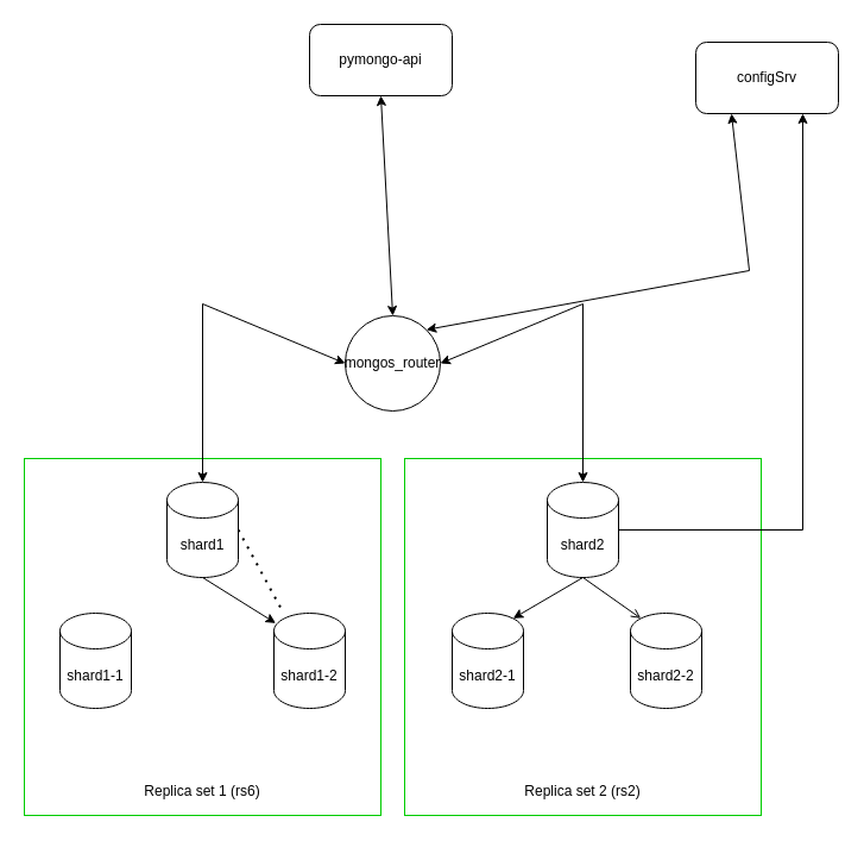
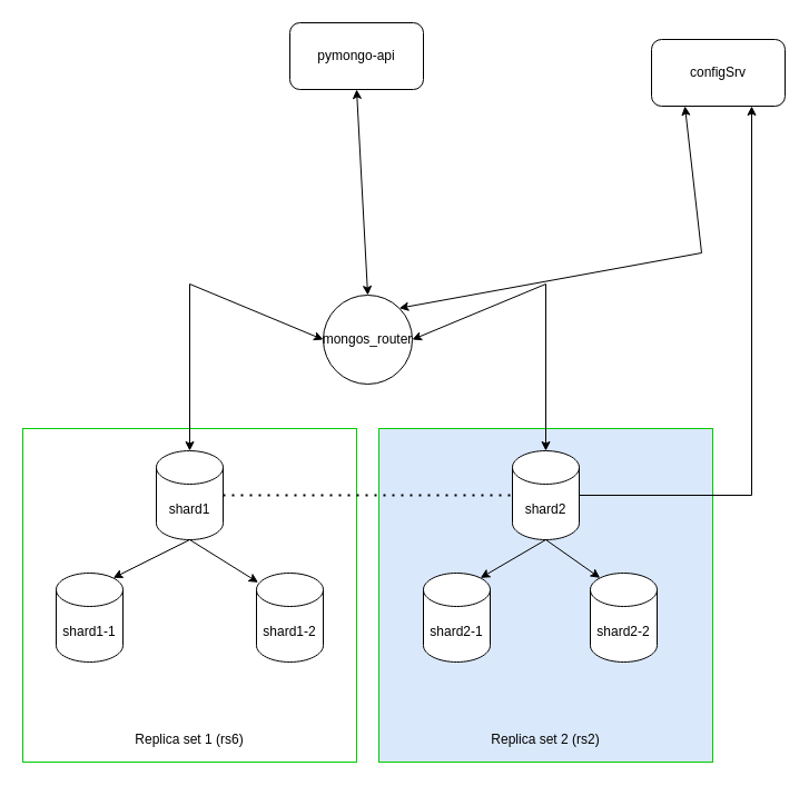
  <mxCell id="0" />
  <mxCell id="1" parent="0" />
- <mxCell id="2" value="&lt;div&gt;&lt;br&gt;&lt;/div&gt;&lt;div&gt;&lt;br&gt;&lt;/div&gt;&lt;div&gt;&lt;br&gt;&lt;/div&gt;&lt;div&gt;&lt;br&gt;&lt;/div&gt;&lt;div&gt;&lt;br&gt;&lt;/div&gt;&lt;div&gt;&lt;br&gt;&lt;/div&gt;&lt;div&gt;&lt;br&gt;&lt;/div&gt;&lt;div&gt;&lt;br&gt;&lt;/div&gt;&lt;div&gt;&lt;br&gt;&lt;/div&gt;&lt;div&gt;&lt;br&gt;&lt;/div&gt;&lt;div&gt;&lt;br&gt;&lt;/div&gt;&lt;div&gt;&lt;br&gt;&lt;/div&gt;&lt;div&gt;&lt;br&gt;&lt;/div&gt;&lt;div&gt;&lt;br&gt;&lt;/div&gt;&lt;div&gt;&lt;br&gt;&lt;/div&gt;&lt;div&gt;&lt;br&gt;&lt;/div&gt;&lt;div&gt;&lt;br&gt;&lt;/div&gt;&lt;div&gt;&lt;br&gt;&lt;/div&gt;&lt;div&gt;Replica set 2 (rs2)&lt;/div&gt;" style="whiteSpace=wrap;html=1;aspect=fixed;strokeColor=#00CC00;" parent="1" vertex="1"><mxGeometry x="340" y="385" width="300" height="300" as="geometry" /></mxCell>
+ <mxCell id="2" value="&lt;div&gt;&lt;br&gt;&lt;/div&gt;&lt;div&gt;&lt;br&gt;&lt;/div&gt;&lt;div&gt;&lt;br&gt;&lt;/div&gt;&lt;div&gt;&lt;br&gt;&lt;/div&gt;&lt;div&gt;&lt;br&gt;&lt;/div&gt;&lt;div&gt;&lt;br&gt;&lt;/div&gt;&lt;div&gt;&lt;br&gt;&lt;/div&gt;&lt;div&gt;&lt;br&gt;&lt;/div&gt;&lt;div&gt;&lt;br&gt;&lt;/div&gt;&lt;div&gt;&lt;br&gt;&lt;/div&gt;&lt;div&gt;&lt;br&gt;&lt;/div&gt;&lt;div&gt;&lt;br&gt;&lt;/div&gt;&lt;div&gt;&lt;br&gt;&lt;/div&gt;&lt;div&gt;&lt;br&gt;&lt;/div&gt;&lt;div&gt;&lt;br&gt;&lt;/div&gt;&lt;div&gt;&lt;br&gt;&lt;/div&gt;&lt;div&gt;&lt;br&gt;&lt;/div&gt;&lt;div&gt;&lt;br&gt;&lt;/div&gt;&lt;div&gt;Replica set 2 (rs2)&lt;/div&gt;" style="whiteSpace=wrap;html=1;aspect=fixed;strokeColor=#00CC00;fillColor=#dae8fc;" parent="1" vertex="1"><mxGeometry x="340" y="385" width="300" height="300" as="geometry" /></mxCell>
  <mxCell id="3" value="&lt;div&gt;&lt;br&gt;&lt;/div&gt;&lt;div&gt;&lt;br&gt;&lt;/div&gt;&lt;div&gt;&lt;br&gt;&lt;/div&gt;&lt;div&gt;&lt;br&gt;&lt;/div&gt;&lt;div&gt;&lt;br&gt;&lt;/div&gt;&lt;div&gt;&lt;br&gt;&lt;/div&gt;&lt;div&gt;&lt;br&gt;&lt;/div&gt;&lt;div&gt;&lt;br&gt;&lt;/div&gt;&lt;div&gt;&lt;br&gt;&lt;/div&gt;&lt;div&gt;&lt;br&gt;&lt;/div&gt;&lt;div&gt;&lt;br&gt;&lt;/div&gt;&lt;div&gt;&lt;br&gt;&lt;/div&gt;&lt;div&gt;&lt;br&gt;&lt;/div&gt;&lt;div&gt;&lt;br&gt;&lt;/div&gt;&lt;div&gt;&lt;br&gt;&lt;/div&gt;&lt;div&gt;&lt;br&gt;&lt;/div&gt;&lt;div&gt;&lt;br&gt;&lt;/div&gt;&lt;div&gt;&lt;br&gt;&lt;/div&gt;&lt;div&gt;Replica set 1 (rs6)&lt;/div&gt;" style="whiteSpace=wrap;html=1;aspect=fixed;strokeColor=#00CC00;" parent="1" vertex="1"><mxGeometry x="20" y="385" width="300" height="300" as="geometry" /></mxCell>
  <mxCell id="4" value="shard1" style="shape=cylinder3;whiteSpace=wrap;html=1;boundedLbl=1;backgroundOutline=1;size=15;" parent="1" vertex="1"><mxGeometry x="140" y="405" width="60" height="80" as="geometry" /></mxCell>
  <mxCell id="5" value="pymongo-api" style="rounded=1;whiteSpace=wrap;html=1;" parent="1" vertex="1"><mxGeometry x="260" y="20" width="120" height="60" as="geometry" /></mxCell>
  <mxCell id="6" value="configSrv" style="rounded=1;whiteSpace=wrap;html=1;" parent="1" vertex="1"><mxGeometry x="585" y="35" width="120" height="60" as="geometry" /></mxCell>
  <mxCell id="7" value="mongos_router" style="ellipse;whiteSpace=wrap;html=1;aspect=fixed;" parent="1" vertex="1"><mxGeometry x="290" y="265" width="80" height="80" as="geometry" /></mxCell>
  <mxCell id="8" style="edgeStyle=orthogonalEdgeStyle;rounded=0;orthogonalLoop=1;jettySize=auto;html=1;exitX=1;exitY=0.5;exitDx=0;exitDy=0;exitPerimeter=0;entryX=0.75;entryY=1;entryDx=0;entryDy=0;" parent="1" source="9" target="6" edge="1"><mxGeometry relative="1" as="geometry" /></mxCell>
  <mxCell id="9" value="shard2" style="shape=cylinder3;whiteSpace=wrap;html=1;boundedLbl=1;backgroundOutline=1;size=15;" parent="1" vertex="1"><mxGeometry x="460" y="405" width="60" height="80" as="geometry" /></mxCell>
- <mxCell id="10" value="" style="endArrow=none;dashed=1;html=1;dashPattern=1 3;strokeWidth=2;rounded=0;exitX=1;exitY=0.5;exitDx=0;exitDy=0;exitPerimeter=0;" parent="1" source="4" target="16" edge="1"><mxGeometry width="50" height="50" relative="1" as="geometry"><mxPoint x="240" y="345" as="sourcePoint" /><mxPoint x="450" y="445" as="targetPoint" /></mxGeometry></mxCell>
+ <mxCell id="10" value="" style="endArrow=none;dashed=1;html=1;dashPattern=1 3;strokeWidth=2;rounded=0;exitX=1;exitY=0.5;exitDx=0;exitDy=0;exitPerimeter=0;entryX=0;entryY=0.5;entryDx=0;entryDy=0;entryPerimeter=0;" parent="1" source="4" target="9" edge="1"><mxGeometry width="50" height="50" relative="1" as="geometry"><mxPoint x="240" y="345" as="sourcePoint" /><mxPoint x="450" y="445" as="targetPoint" /></mxGeometry></mxCell>
  <mxCell id="11" value="" style="endArrow=classic;startArrow=classic;html=1;rounded=0;entryX=0.25;entryY=1;entryDx=0;entryDy=0;exitX=1;exitY=0;exitDx=0;exitDy=0;" parent="1" source="7" target="6" edge="1"><mxGeometry width="50" height="50" relative="1" as="geometry"><mxPoint x="290" y="315" as="sourcePoint" /><mxPoint x="340" y="265" as="targetPoint" /><Array as="points"><mxPoint x="630" y="227" /></Array></mxGeometry></mxCell>
  <mxCell id="12" value="" style="endArrow=classic;startArrow=classic;html=1;rounded=0;exitX=0.5;exitY=1;exitDx=0;exitDy=0;entryX=0.5;entryY=0;entryDx=0;entryDy=0;" parent="1" source="5" target="7" edge="1"><mxGeometry width="50" height="50" relative="1" as="geometry"><mxPoint x="290" y="315" as="sourcePoint" /><mxPoint x="340" y="265" as="targetPoint" /></mxGeometry></mxCell>
  <mxCell id="13" value="" style="endArrow=classic;startArrow=classic;html=1;rounded=0;exitX=0.5;exitY=0;exitDx=0;exitDy=0;exitPerimeter=0;entryX=0;entryY=0.5;entryDx=0;entryDy=0;" parent="1" source="4" target="7" edge="1"><mxGeometry width="50" height="50" relative="1" as="geometry"><mxPoint x="290" y="315" as="sourcePoint" /><mxPoint x="340" y="265" as="targetPoint" /><Array as="points"><mxPoint x="170" y="255" /></Array></mxGeometry></mxCell>
  <mxCell id="14" value="" style="endArrow=classic;startArrow=classic;html=1;rounded=0;entryX=1;entryY=0.5;entryDx=0;entryDy=0;exitX=0.5;exitY=0;exitDx=0;exitDy=0;exitPerimeter=0;" parent="1" source="9" target="7" edge="1"><mxGeometry width="50" height="50" relative="1" as="geometry"><mxPoint x="390" y="385" as="sourcePoint" /><mxPoint x="440" y="335" as="targetPoint" /><Array as="points"><mxPoint x="490" y="255" /></Array></mxGeometry></mxCell>
  <mxCell id="15" value="shard1-1" style="shape=cylinder3;whiteSpace=wrap;html=1;boundedLbl=1;backgroundOutline=1;size=15;" parent="1" vertex="1"><mxGeometry x="50" y="515" width="60" height="80" as="geometry" /></mxCell>
  <mxCell id="16" value="shard1-2" style="shape=cylinder3;whiteSpace=wrap;html=1;boundedLbl=1;backgroundOutline=1;size=15;" parent="1" vertex="1"><mxGeometry x="230" y="515" width="60" height="80" as="geometry" /></mxCell>
  <mxCell id="17" value="shard2-1" style="shape=cylinder3;whiteSpace=wrap;html=1;boundedLbl=1;backgroundOutline=1;size=15;" parent="1" vertex="1"><mxGeometry x="380" y="515" width="60" height="80" as="geometry" /></mxCell>
  <mxCell id="18" value="shard2-2" style="shape=cylinder3;whiteSpace=wrap;html=1;boundedLbl=1;backgroundOutline=1;size=15;" parent="1" vertex="1"><mxGeometry x="530" y="515" width="60" height="80" as="geometry" /></mxCell>
+ <mxCell id="19" value="" style="endArrow=classic;html=1;rounded=0;exitX=0.5;exitY=1;exitDx=0;exitDy=0;exitPerimeter=0;entryX=0.855;entryY=0;entryDx=0;entryDy=4.35;entryPerimeter=0;" parent="1" source="4" target="15" edge="1"><mxGeometry width="50" height="50" relative="1" as="geometry"><mxPoint x="250" y="515" as="sourcePoint" /><mxPoint x="300" y="465" as="targetPoint" /></mxGeometry></mxCell>
  <mxCell id="20" value="" style="endArrow=classic;html=1;rounded=0;entryX=0.025;entryY=0.105;entryDx=0;entryDy=0;entryPerimeter=0;" parent="1" target="16" edge="1"><mxGeometry width="50" height="50" relative="1" as="geometry"><mxPoint x="170" y="485" as="sourcePoint" /><mxPoint x="300" y="465" as="targetPoint" /></mxGeometry></mxCell>
  <mxCell id="21" value="" style="endArrow=classic;html=1;rounded=0;entryX=0.855;entryY=0;entryDx=0;entryDy=4.35;entryPerimeter=0;" parent="1" target="17" edge="1"><mxGeometry width="50" height="50" relative="1" as="geometry"><mxPoint x="490" y="485" as="sourcePoint" /><mxPoint x="390" y="455" as="targetPoint" /></mxGeometry></mxCell>
- <mxCell id="22" value="" style="endArrow=open;html=1;rounded=0;exitX=0.5;exitY=1;exitDx=0;exitDy=0;exitPerimeter=0;entryX=0.145;entryY=0;entryDx=0;entryDy=4.35;entryPerimeter=0;" parent="1" source="9" target="18" edge="1"><mxGeometry width="50" height="50" relative="1" as="geometry"><mxPoint x="340" y="505" as="sourcePoint" /><mxPoint x="390" y="455" as="targetPoint" /></mxGeometry></mxCell>
+ <mxCell id="22" value="" style="endArrow=classic;html=1;rounded=0;exitX=0.5;exitY=1;exitDx=0;exitDy=0;exitPerimeter=0;entryX=0.145;entryY=0;entryDx=0;entryDy=4.35;entryPerimeter=0;" parent="1" source="9" target="18" edge="1"><mxGeometry width="50" height="50" relative="1" as="geometry"><mxPoint x="340" y="505" as="sourcePoint" /><mxPoint x="390" y="455" as="targetPoint" /></mxGeometry></mxCell>
